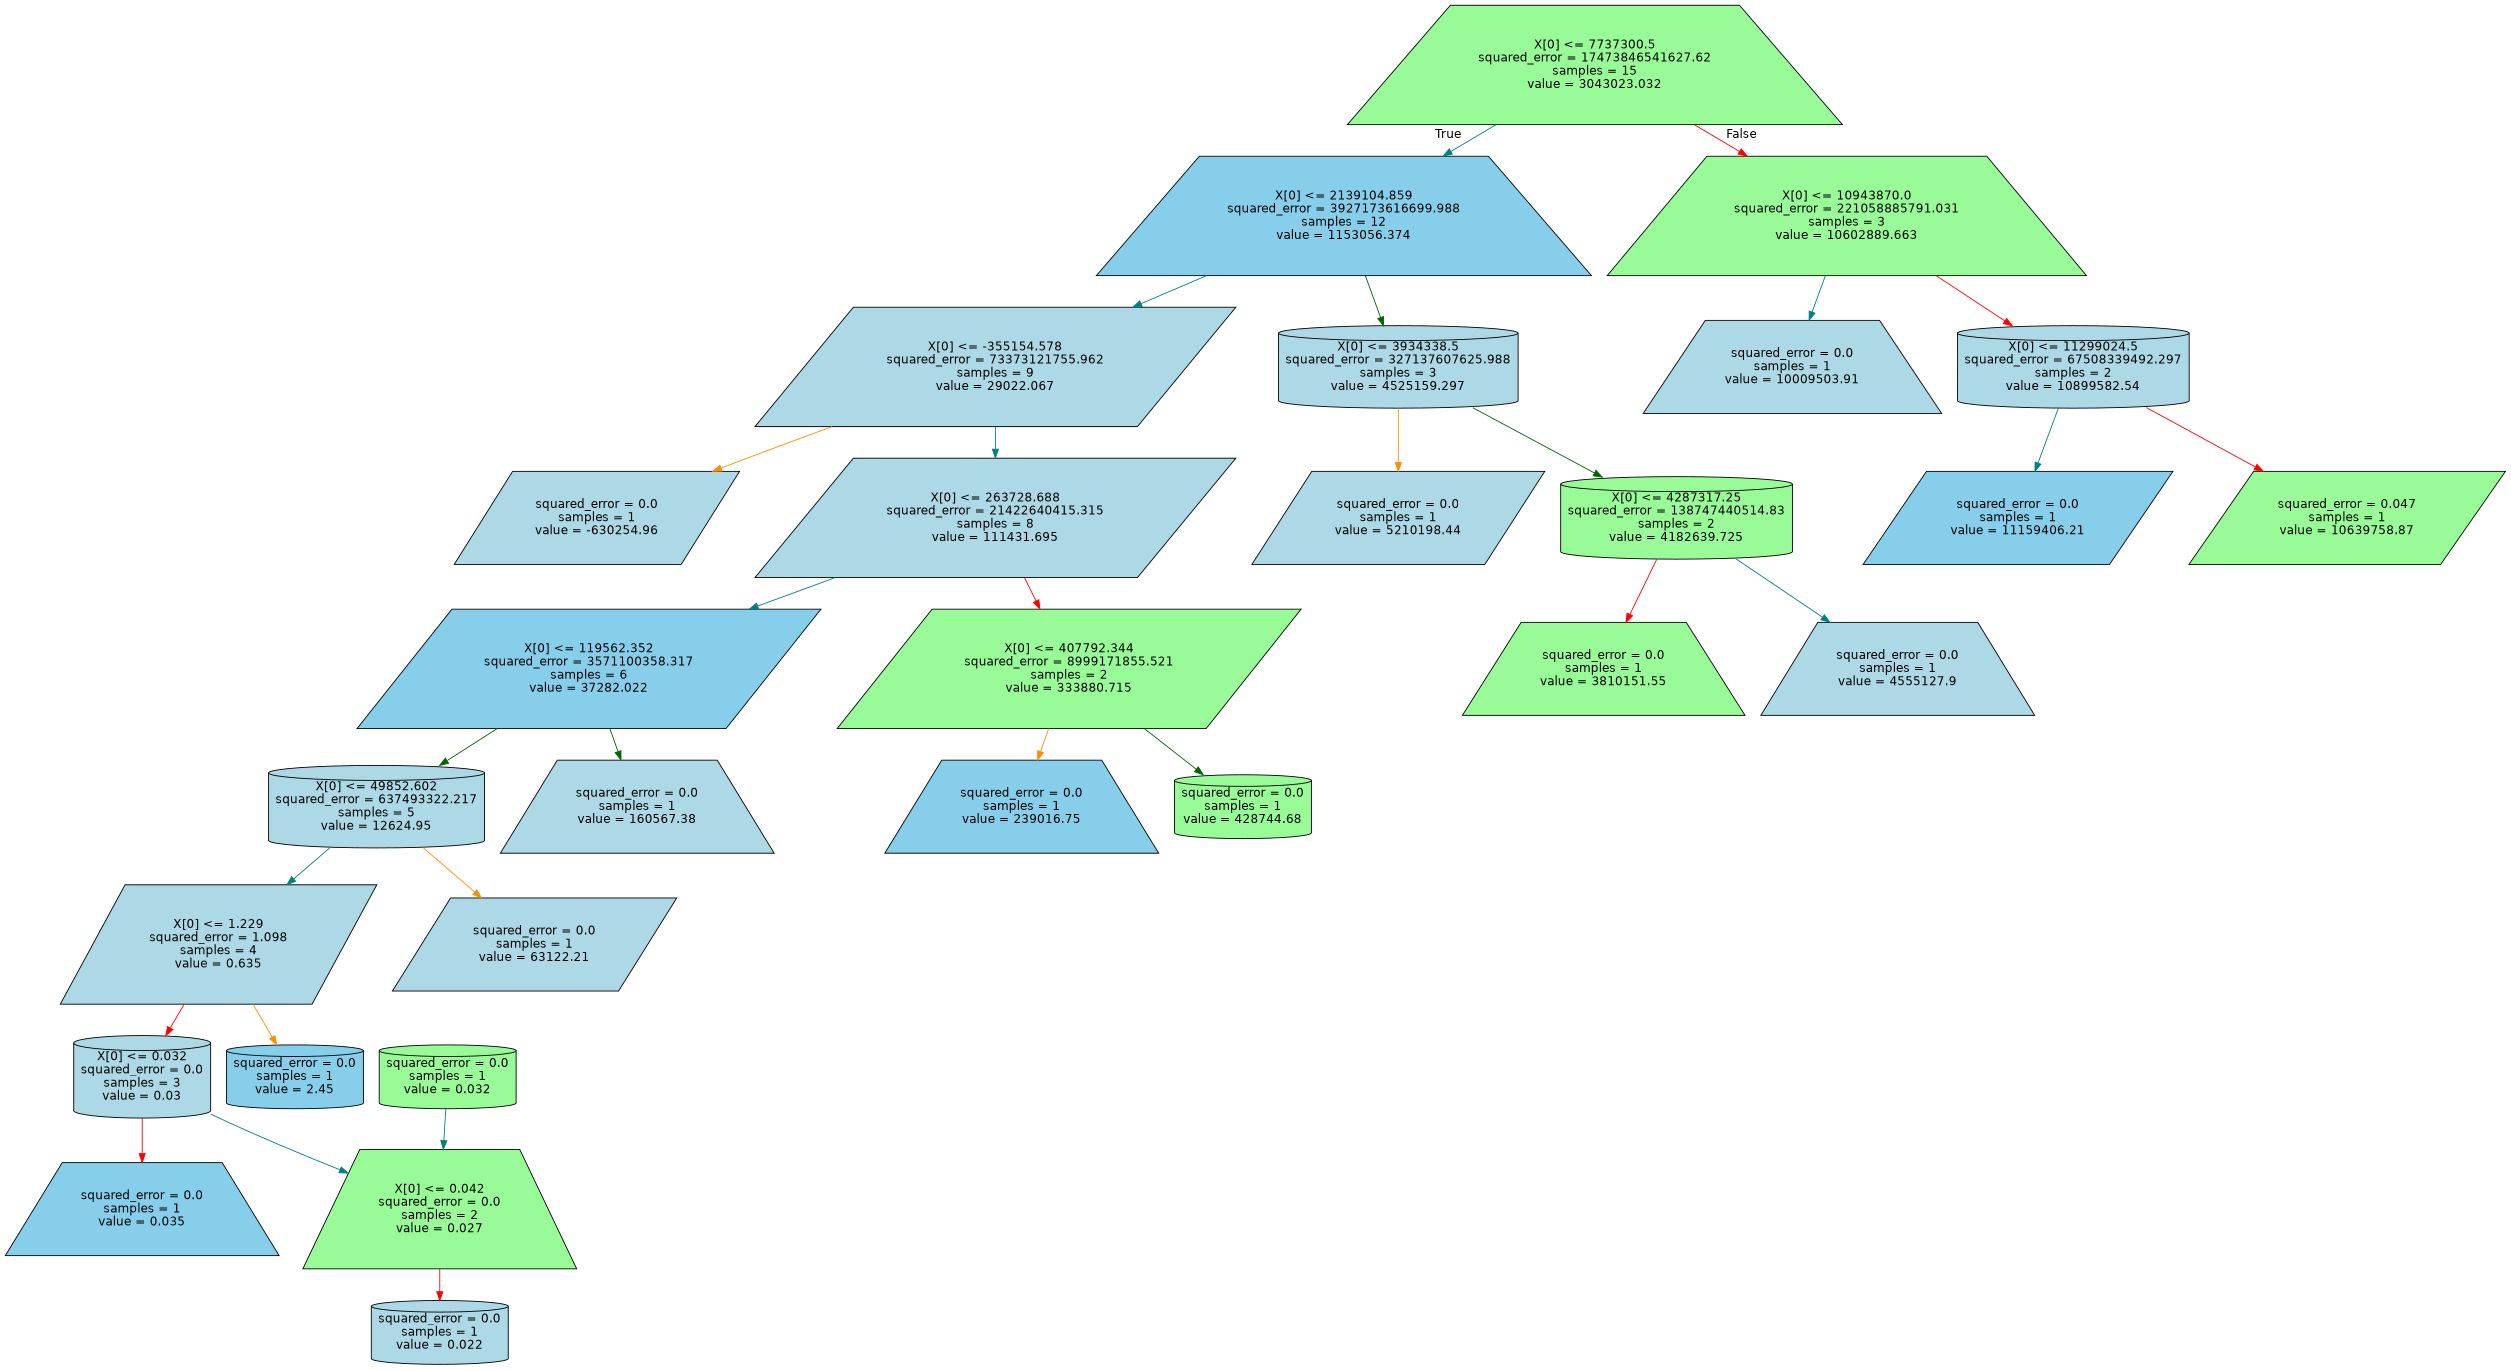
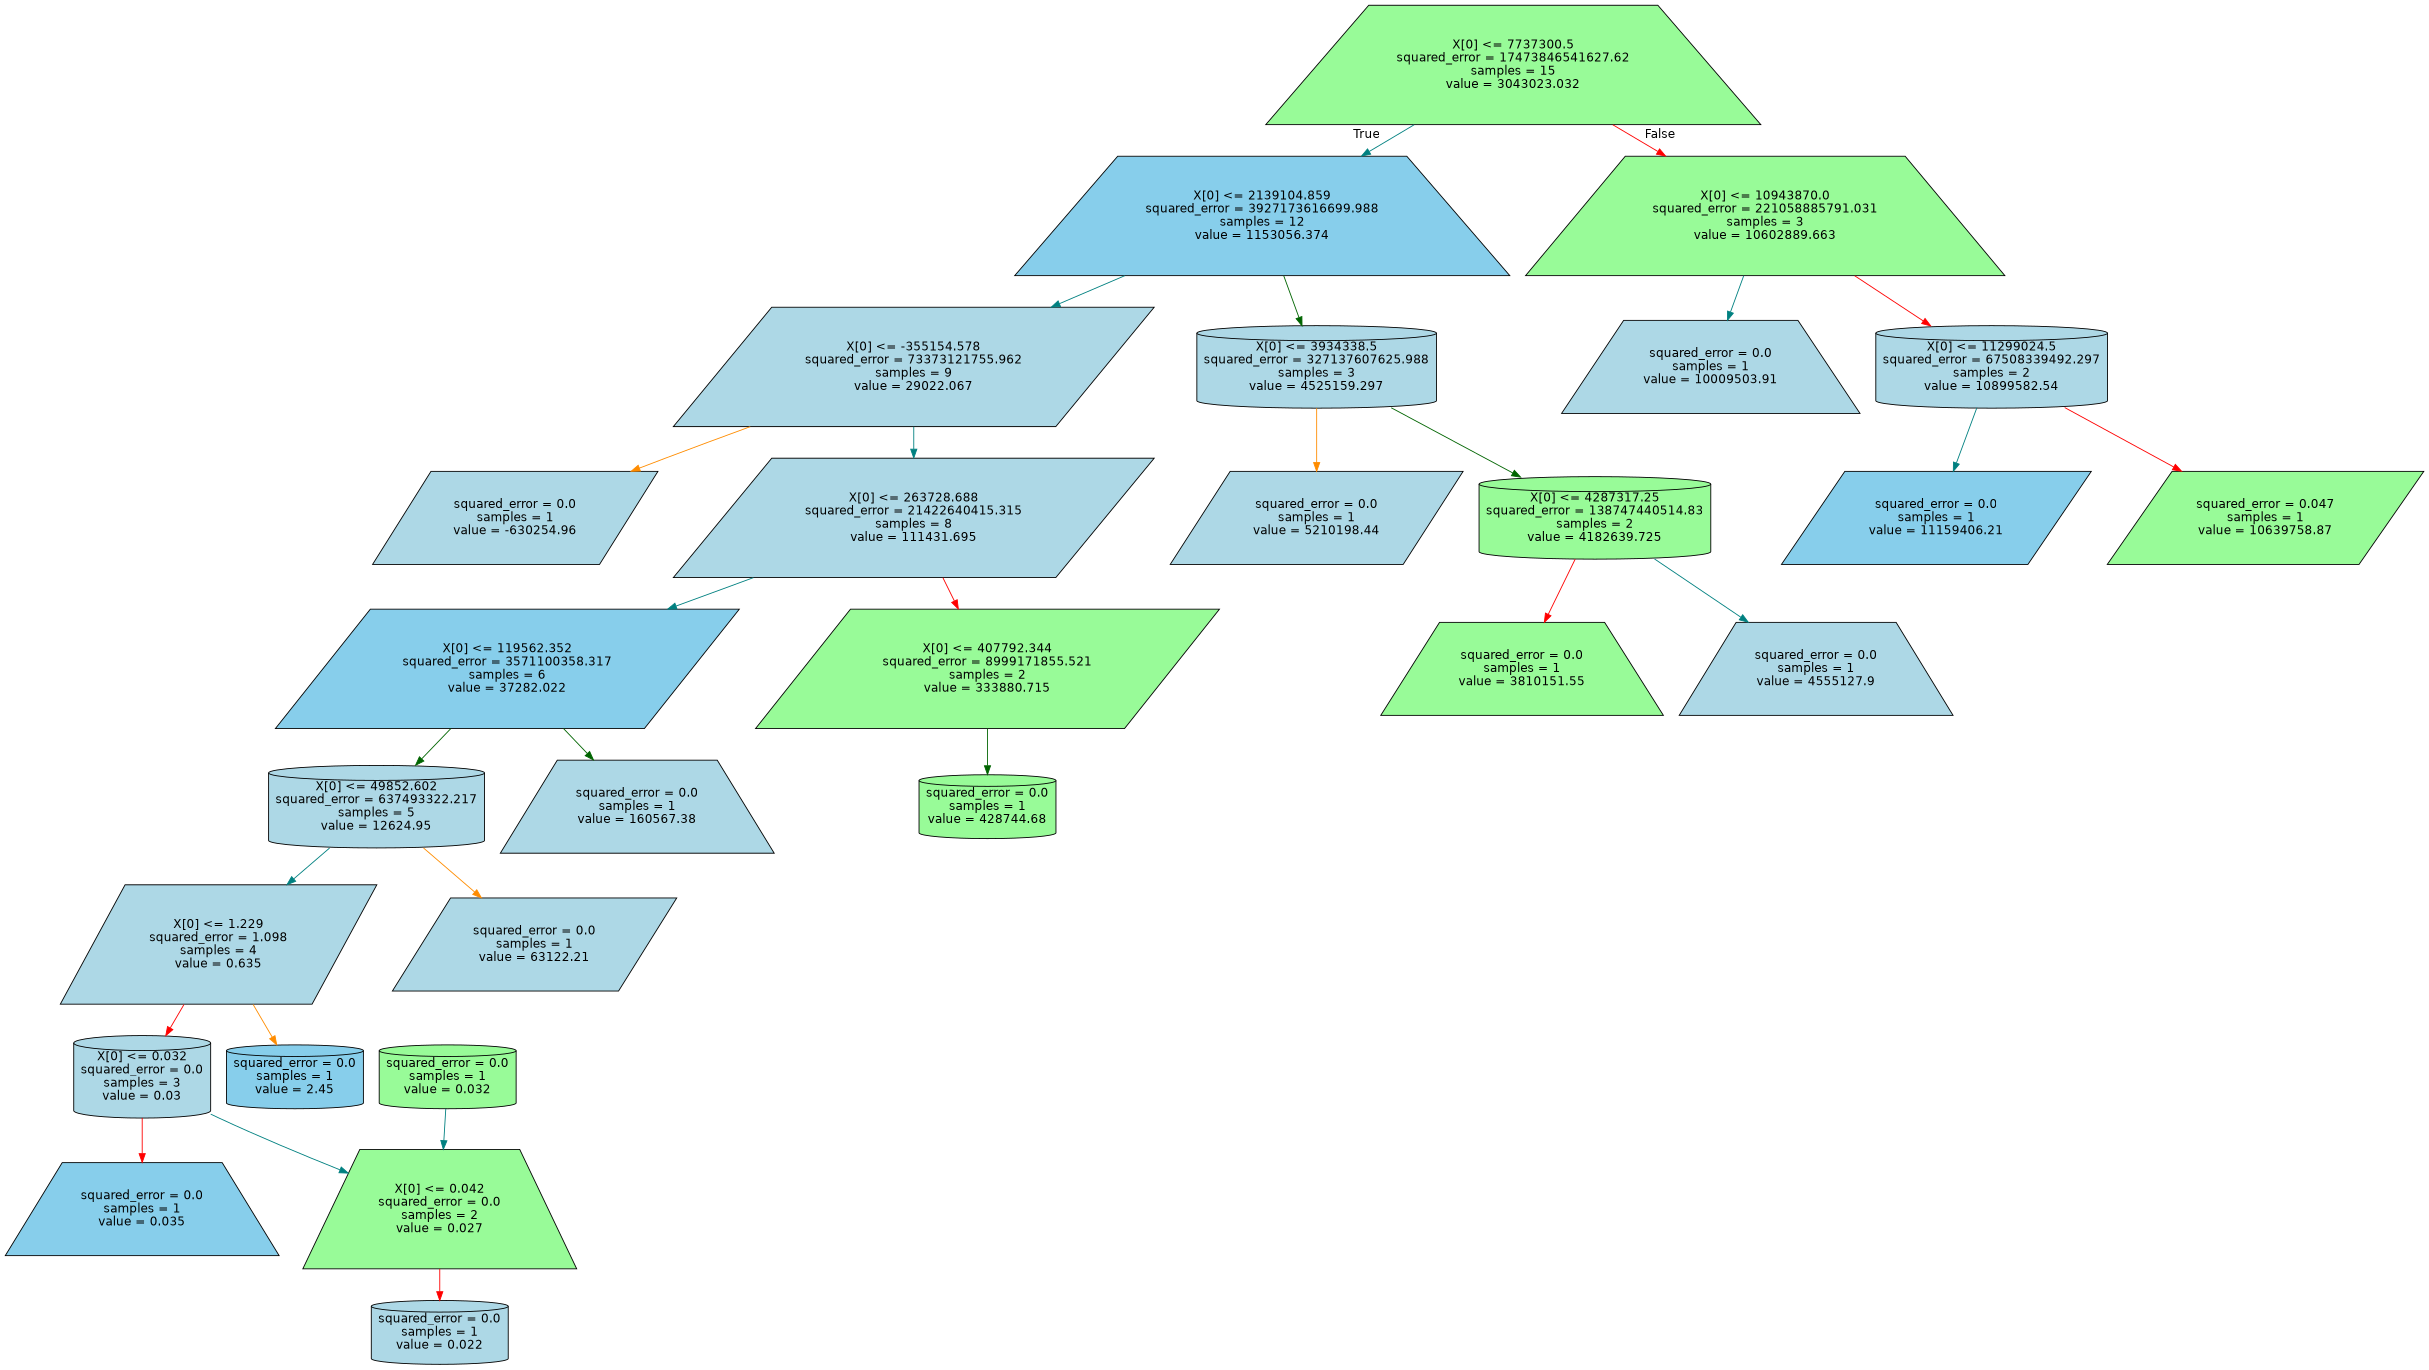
  digraph {
    node [fillcolor=lightblue fontname=helvetica shape=trapezium style=filled]
    edge [color=teal fontname=helvetica]
    n1 [fillcolor=palegreen label="X[0] <= 7737300.5\nsquared_error = 17473846541627.62\nsamples = 15\nvalue = 3043023.032"]
    n2 [fillcolor=skyblue label="X[0] <= 2139104.859\nsquared_error = 3927173616699.988\nsamples = 12\nvalue = 1153056.374"]
    n3 [fillcolor=palegreen label="X[0] <= 10943870.0\nsquared_error = 221058885791.031\nsamples = 3\nvalue = 10602889.663"]
    n4 [label="X[0] <= -355154.578\nsquared_error = 73373121755.962\nsamples = 9\nvalue = 29022.067" shape=parallelogram]
    n5 [label="X[0] <= 3934338.5\nsquared_error = 327137607625.988\nsamples = 3\nvalue = 4525159.297" shape=cylinder]
    n6 [label="squared_error = 0.0\nsamples = 1\nvalue = 10009503.91"]
    n7 [label="X[0] <= 11299024.5\nsquared_error = 67508339492.297\nsamples = 2\nvalue = 10899582.54" shape=cylinder]
    n8 [label="squared_error = 0.0\nsamples = 1\nvalue = -630254.96" shape=parallelogram]
    n9 [label="X[0] <= 263728.688\nsquared_error = 21422640415.315\nsamples = 8\nvalue = 111431.695" shape=parallelogram]
    n10 [label="squared_error = 0.0\nsamples = 1\nvalue = 5210198.44" shape=parallelogram]
    n11 [fillcolor=palegreen label="X[0] <= 4287317.25\nsquared_error = 138747440514.83\nsamples = 2\nvalue = 4182639.725" shape=cylinder]
    n12 [fillcolor=skyblue label="X[0] <= 119562.352\nsquared_error = 3571100358.317\nsamples = 6\nvalue = 37282.022" shape=parallelogram]
    n13 [fillcolor=palegreen label="X[0] <= 407792.344\nsquared_error = 8999171855.521\nsamples = 2\nvalue = 333880.715" shape=parallelogram]
    n14 [label="X[0] <= 49852.602\nsquared_error = 637493322.217\nsamples = 5\nvalue = 12624.95" shape=cylinder]
    n15 [label="squared_error = 0.0\nsamples = 1\nvalue = 160567.38"]
-   n16 [fillcolor=skyblue label="squared_error = 0.0\nsamples = 1\nvalue = 239016.75"]
    n17 [fillcolor=palegreen label="squared_error = 0.0\nsamples = 1\nvalue = 428744.68" shape=cylinder]
    n18 [label="X[0] <= 1.229\nsquared_error = 1.098\nsamples = 4\nvalue = 0.635" shape=parallelogram]
    n19 [label="squared_error = 0.0\nsamples = 1\nvalue = 63122.21" shape=parallelogram]
    n20 [label="X[0] <= 0.032\nsquared_error = 0.0\nsamples = 3\nvalue = 0.03" shape=cylinder]
    n21 [fillcolor=skyblue label="squared_error = 0.0\nsamples = 1\nvalue = 2.45" shape=cylinder]
    n22 [fillcolor=skyblue label="squared_error = 0.0\nsamples = 1\nvalue = 0.035"]
    n23 [fillcolor=palegreen label="X[0] <= 0.042\nsquared_error = 0.0\nsamples = 2\nvalue = 0.027"]
    n24 [label="squared_error = 0.0\nsamples = 1\nvalue = 0.022" shape=cylinder]
    n25 [fillcolor=palegreen label="squared_error = 0.0\nsamples = 1\nvalue = 0.032" shape=cylinder]
    n26 [fillcolor=palegreen label="squared_error = 0.0\nsamples = 1\nvalue = 3810151.55"]
    n27 [label="squared_error = 0.0\nsamples = 1\nvalue = 4555127.9"]
    n28 [fillcolor=skyblue label="squared_error = 0.0\nsamples = 1\nvalue = 11159406.21" shape=parallelogram]
    n29 [fillcolor=palegreen label="squared_error = 0.047\nsamples = 1\nvalue = 10639758.87" shape=parallelogram]
    n1 -> n2 [headlabel=True labelangle=45 labeldistance=2.5]
    n1 -> n3 [color=red headlabel=False labelangle=-45 labeldistance=2.5]
    n2 -> n4
    n2 -> n5 [color=darkgreen]
    n3 -> n6
    n3 -> n7 [color=red]
    n4 -> n8 [color=darkorange]
    n4 -> n9
    n5 -> n10 [color=darkorange]
    n5 -> n11 [color=darkgreen]
    n7 -> n28
    n7 -> n29 [color=red]
    n9 -> n12
    n9 -> n13 [color=red]
    n11 -> n26 [color=red]
    n11 -> n27
    n12 -> n14 [color=darkgreen]
    n12 -> n15 [color=darkgreen]
-   n13 -> n16 [color=darkorange]
    n13 -> n17 [color=darkgreen]
    n14 -> n18
    n14 -> n19 [color=darkorange]
    n18 -> n20 [color=red]
    n18 -> n21 [color=darkorange]
    n20 -> n22 [color=red]
    n20 -> n23
    n23 -> n24 [color=red]
    n25 -> n23
  }
